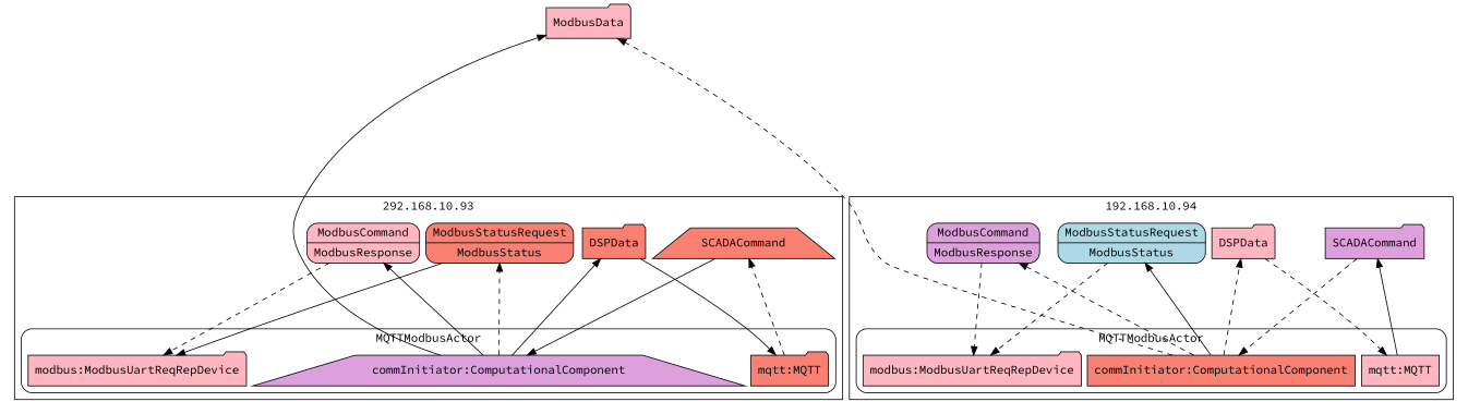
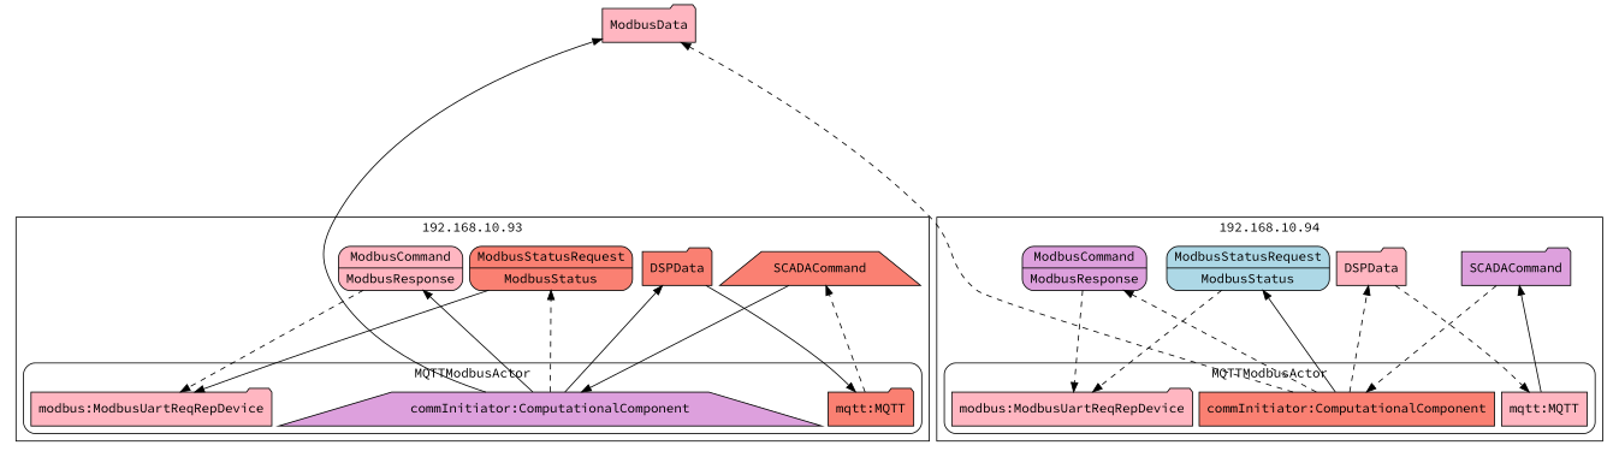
  digraph {
    nodesep=0.1
    rankdir=TB
    ranksep=1.5
    fontname="Source Code Pro"
    node [shape=folder style=filled fillcolor=lightpink fontname="Source Code Pro"]
    edge [style=dashed fontname="Source Code Pro"]
    ModbusData
    n2 [label=SCADACommand shape=trapezium fillcolor=salmon]
    n3 [label=DSPData fillcolor=salmon]
    n4 [label="{ModbusStatusRequest | ModbusStatus}" shape=Mrecord fillcolor=salmon]
    n5 [label="{ModbusCommand | ModbusResponse}" shape=Mrecord]
    n6 [label="mqtt:MQTT" rank=max fillcolor=salmon]
    n7 [label="modbus:ModbusUartReqRepDevice" rank=max]
    n8 [label="commInitiator:ComputationalComponent" rank=max shape=trapezium fillcolor=plum]
    n9 [label=SCADACommand fillcolor=plum]
    n10 [label=DSPData]
    n11 [label="{ModbusStatusRequest | ModbusStatus}" shape=Mrecord fillcolor=lightblue]
    n12 [label="{ModbusCommand | ModbusResponse}" shape=Mrecord fillcolor=plum]
    n13 [label="mqtt:MQTT" rank=max shape=box]
    n14 [label="modbus:ModbusUartReqRepDevice" rank=max]
    n15 [label="commInitiator:ComputationalComponent" rank=max shape=box fillcolor=salmon]
    subgraph sub_1 {
      rank=min
      ModbusData
    }
    subgraph cluster_2 {
-     label="292.168.10.93"
+     label="192.168.10.93"
      rank=max
      rankdir=BT
      subgraph sub_3 {
        label="192.168.10.93"
        rank=min
        rankdir=BT
        n2
        n3
        n4
        n5
      }
      subgraph cluster_4 {
        label=MQTTModbusActor
        rank=max
        rankdir=BT
        style=rounded
        n6
        n7
        n8
      }
    }
    subgraph cluster_5 {
      label="192.168.10.94"
      rank=max
      rankdir=BT
      subgraph sub_6 {
        label="192.168.10.94"
        rank=min
        rankdir=BT
        n9
        n10
        n11
        n12
      }
      subgraph cluster_7 {
        label=MQTTModbusActor
        rank=max
        rankdir=BT
        style=rounded
        n13
        n14
        n15
      }
    }
    n2 -> n8 [style=solid]
    n3 -> n6 [style=solid]
    n4 -> n7 [style=solid]
    n5 -> n7
    n6 -> n2
    n8 -> ModbusData [style=solid]
    n8 -> n3 [style=solid]
    n8 -> n4
    n8 -> n5 [style=solid]
    n9 -> n15
    n10 -> n13
    n11 -> n14
    n12 -> n14
    n13 -> n9 [style=solid]
    n15 -> ModbusData
    n15 -> n10
    n15 -> n11 [style=solid]
    n15 -> n12
  }
